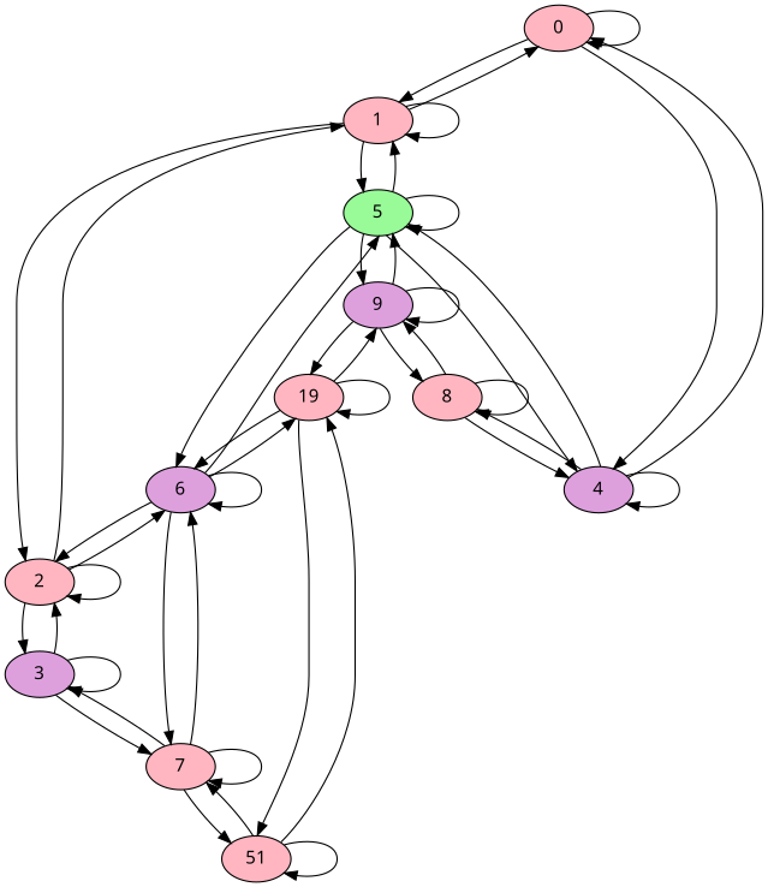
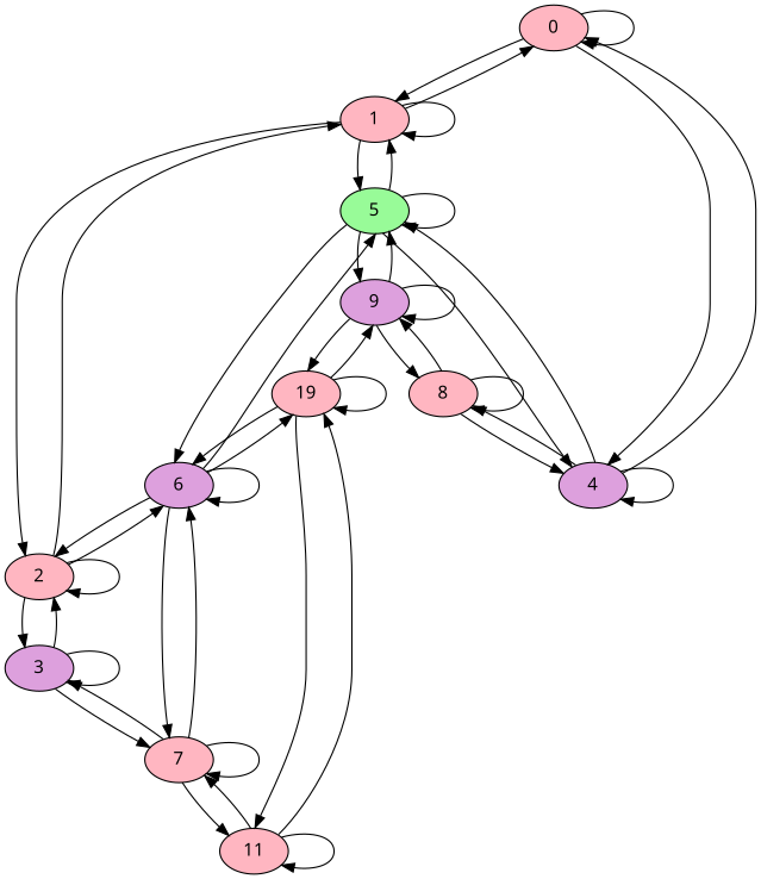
  digraph {
    fontname="Noto Sans"
    nodesep=0.5
    node [fillcolor=lightpink fontname="Noto Sans" style=filled]
    edge [fontname="Noto Sans" weight=1.0]
    0
    1
    4 [fillcolor=plum]
    2
    5 [fillcolor=palegreen]
    8
    3 [fillcolor=plum]
    6 [fillcolor=plum]
    9 [fillcolor=plum]
    7
    n11 [label=19]
-   11 [label=51]
+   11
    0 -> 0
    0 -> 1
    0 -> 4
    1 -> 0
    1 -> 1
    1 -> 2
    1 -> 5
    4 -> 0
    4 -> 4
    4 -> 5
    4 -> 8
    2 -> 1
    2 -> 2
    2 -> 3
    2 -> 6
    5 -> 1
    5 -> 4
    5 -> 5
    5 -> 6
    5 -> 9
    8 -> 4
    8 -> 8
    8 -> 9
    3 -> 2
    3 -> 3
    3 -> 7
    6 -> 2
    6 -> 5
    6 -> 6
    6 -> 7
    6 -> n11
    9 -> 5
    9 -> 8
    9 -> 9
    9 -> n11
    7 -> 3
    7 -> 6
    7 -> 7
    7 -> 11
    n11 -> 6
    n11 -> 9
    n11 -> n11
    n11 -> 11
    11 -> 7
    11 -> n11
    11 -> 11
  }
